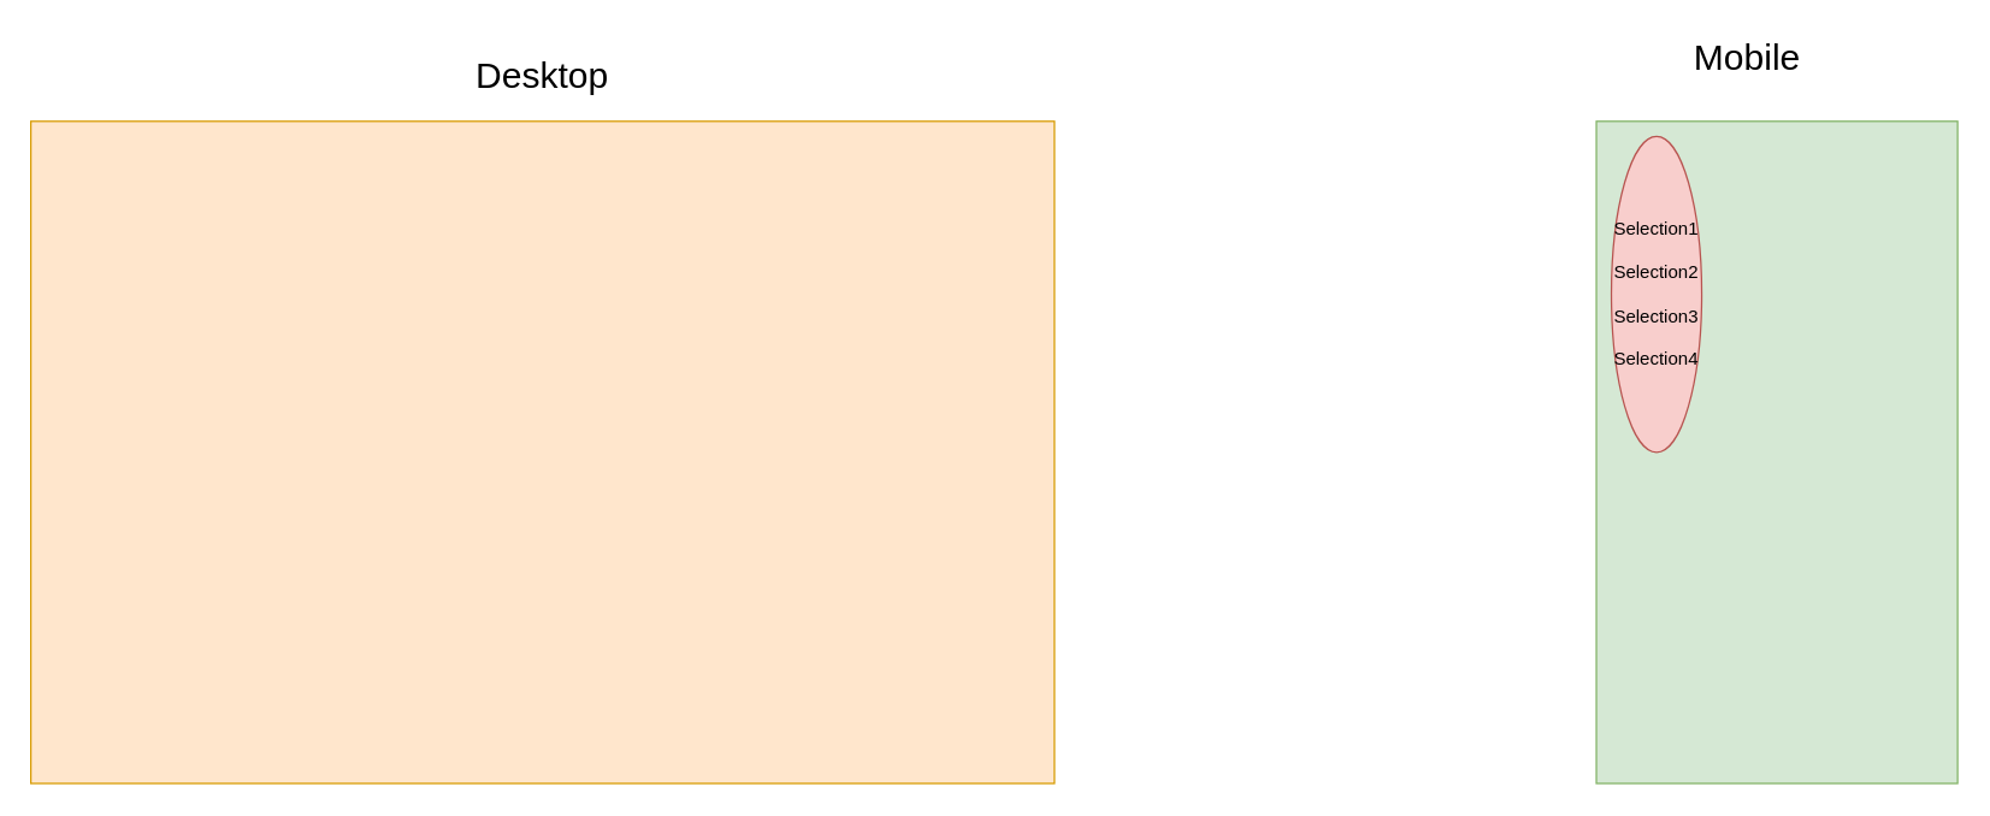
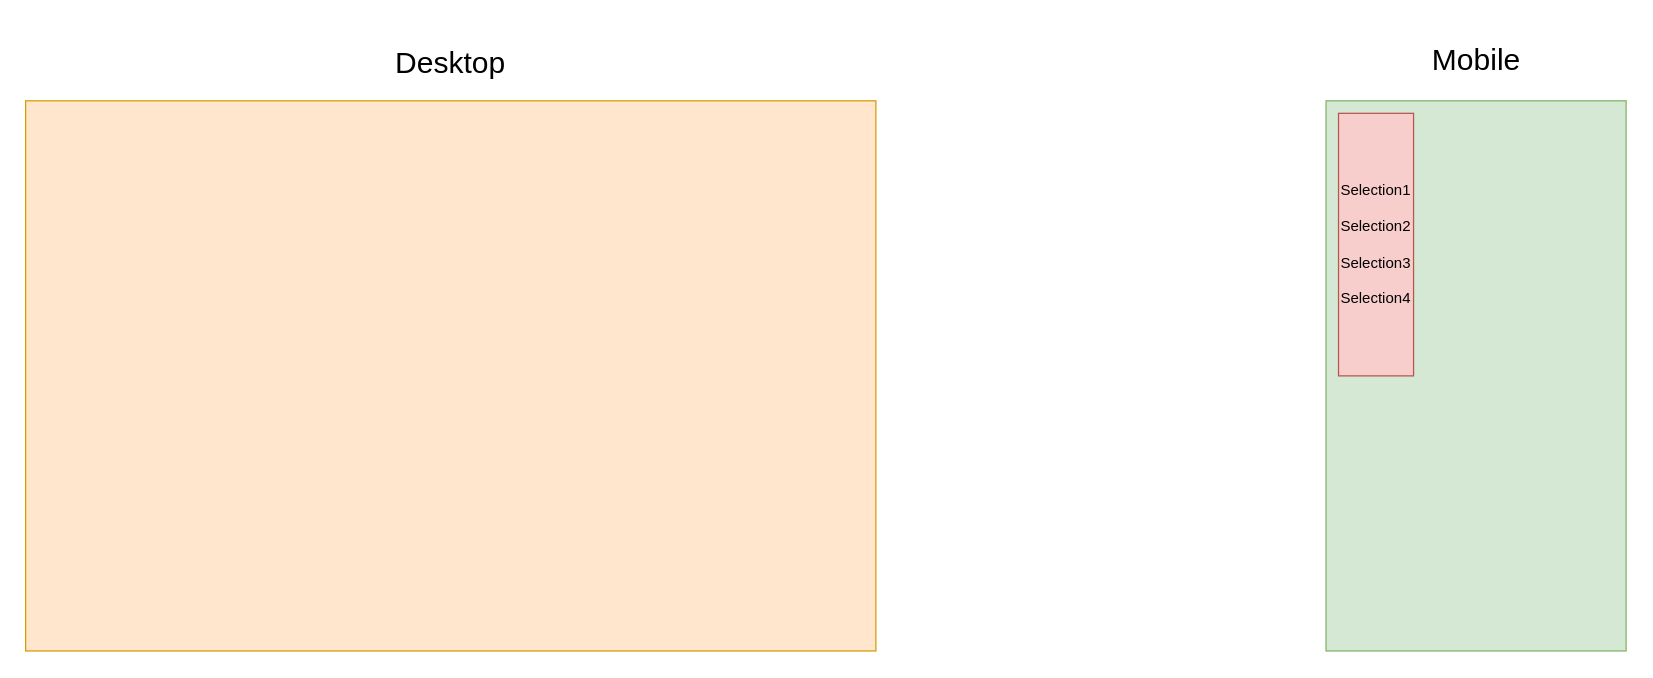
  <mxCell id="0" />
  <mxCell id="1" parent="0" />
  <mxCell id="2" value="" style="rounded=0;whiteSpace=wrap;html=1;fillColor=#ffe6cc;strokeColor=#d79b00;" vertex="1" parent="1"><mxGeometry x="20" y="80" width="680" height="440" as="geometry" /></mxCell>
  <mxCell id="3" value="&lt;font style=&quot;font-size: 24px;&quot;&gt;Desktop&lt;/font&gt;" style="text;html=1;strokeColor=none;fillColor=none;align=center;verticalAlign=middle;whiteSpace=wrap;rounded=0;" vertex="1" parent="1"><mxGeometry x="295" y="20" width="130" height="60" as="geometry" /></mxCell>
  <mxCell id="4" value="" style="rounded=0;whiteSpace=wrap;html=1;fillColor=#d5e8d4;strokeColor=#82b366;" vertex="1" parent="1"><mxGeometry x="1060" y="80" width="240" height="440" as="geometry" /></mxCell>
- <mxCell id="5" value="&lt;font style=&quot;font-size: 24px;&quot;&gt;Mobile&lt;/font&gt;" style="text;html=1;strokeColor=none;fillColor=none;align=center;verticalAlign=middle;whiteSpace=wrap;rounded=0;" vertex="1" parent="1"><mxGeometry x="1101" y="10" width="119" height="55" as="geometry" /></mxCell>
- <mxCell id="6" value="Selection1&lt;br&gt;&lt;br&gt;Selection2&lt;br&gt;&lt;br&gt;Selection3&lt;br&gt;&lt;br&gt;Selection4&amp;nbsp;" style="ellipse;whiteSpace=wrap;html=1;fillColor=#f8cecc;strokeColor=#b85450;align=left;" vertex="1" parent="1"><mxGeometry x="1070" y="90" width="60" height="210" as="geometry" /></mxCell>
+ <mxCell id="5" value="&lt;font style=&quot;font-size: 24px;&quot;&gt;Mobile&lt;/font&gt;" style="text;html=1;strokeColor=none;fillColor=none;align=center;verticalAlign=middle;whiteSpace=wrap;rounded=0;" vertex="1" parent="1"><mxGeometry x="1121" y="20" width="119" height="55" as="geometry" /></mxCell>
+ <mxCell id="6" value="Selection1&lt;br&gt;&lt;br&gt;Selection2&lt;br&gt;&lt;br&gt;Selection3&lt;br&gt;&lt;br&gt;Selection4&amp;nbsp;" style="rounded=0;whiteSpace=wrap;html=1;fillColor=#f8cecc;strokeColor=#b85450;align=left;" vertex="1" parent="1"><mxGeometry x="1070" y="90" width="60" height="210" as="geometry" /></mxCell>
